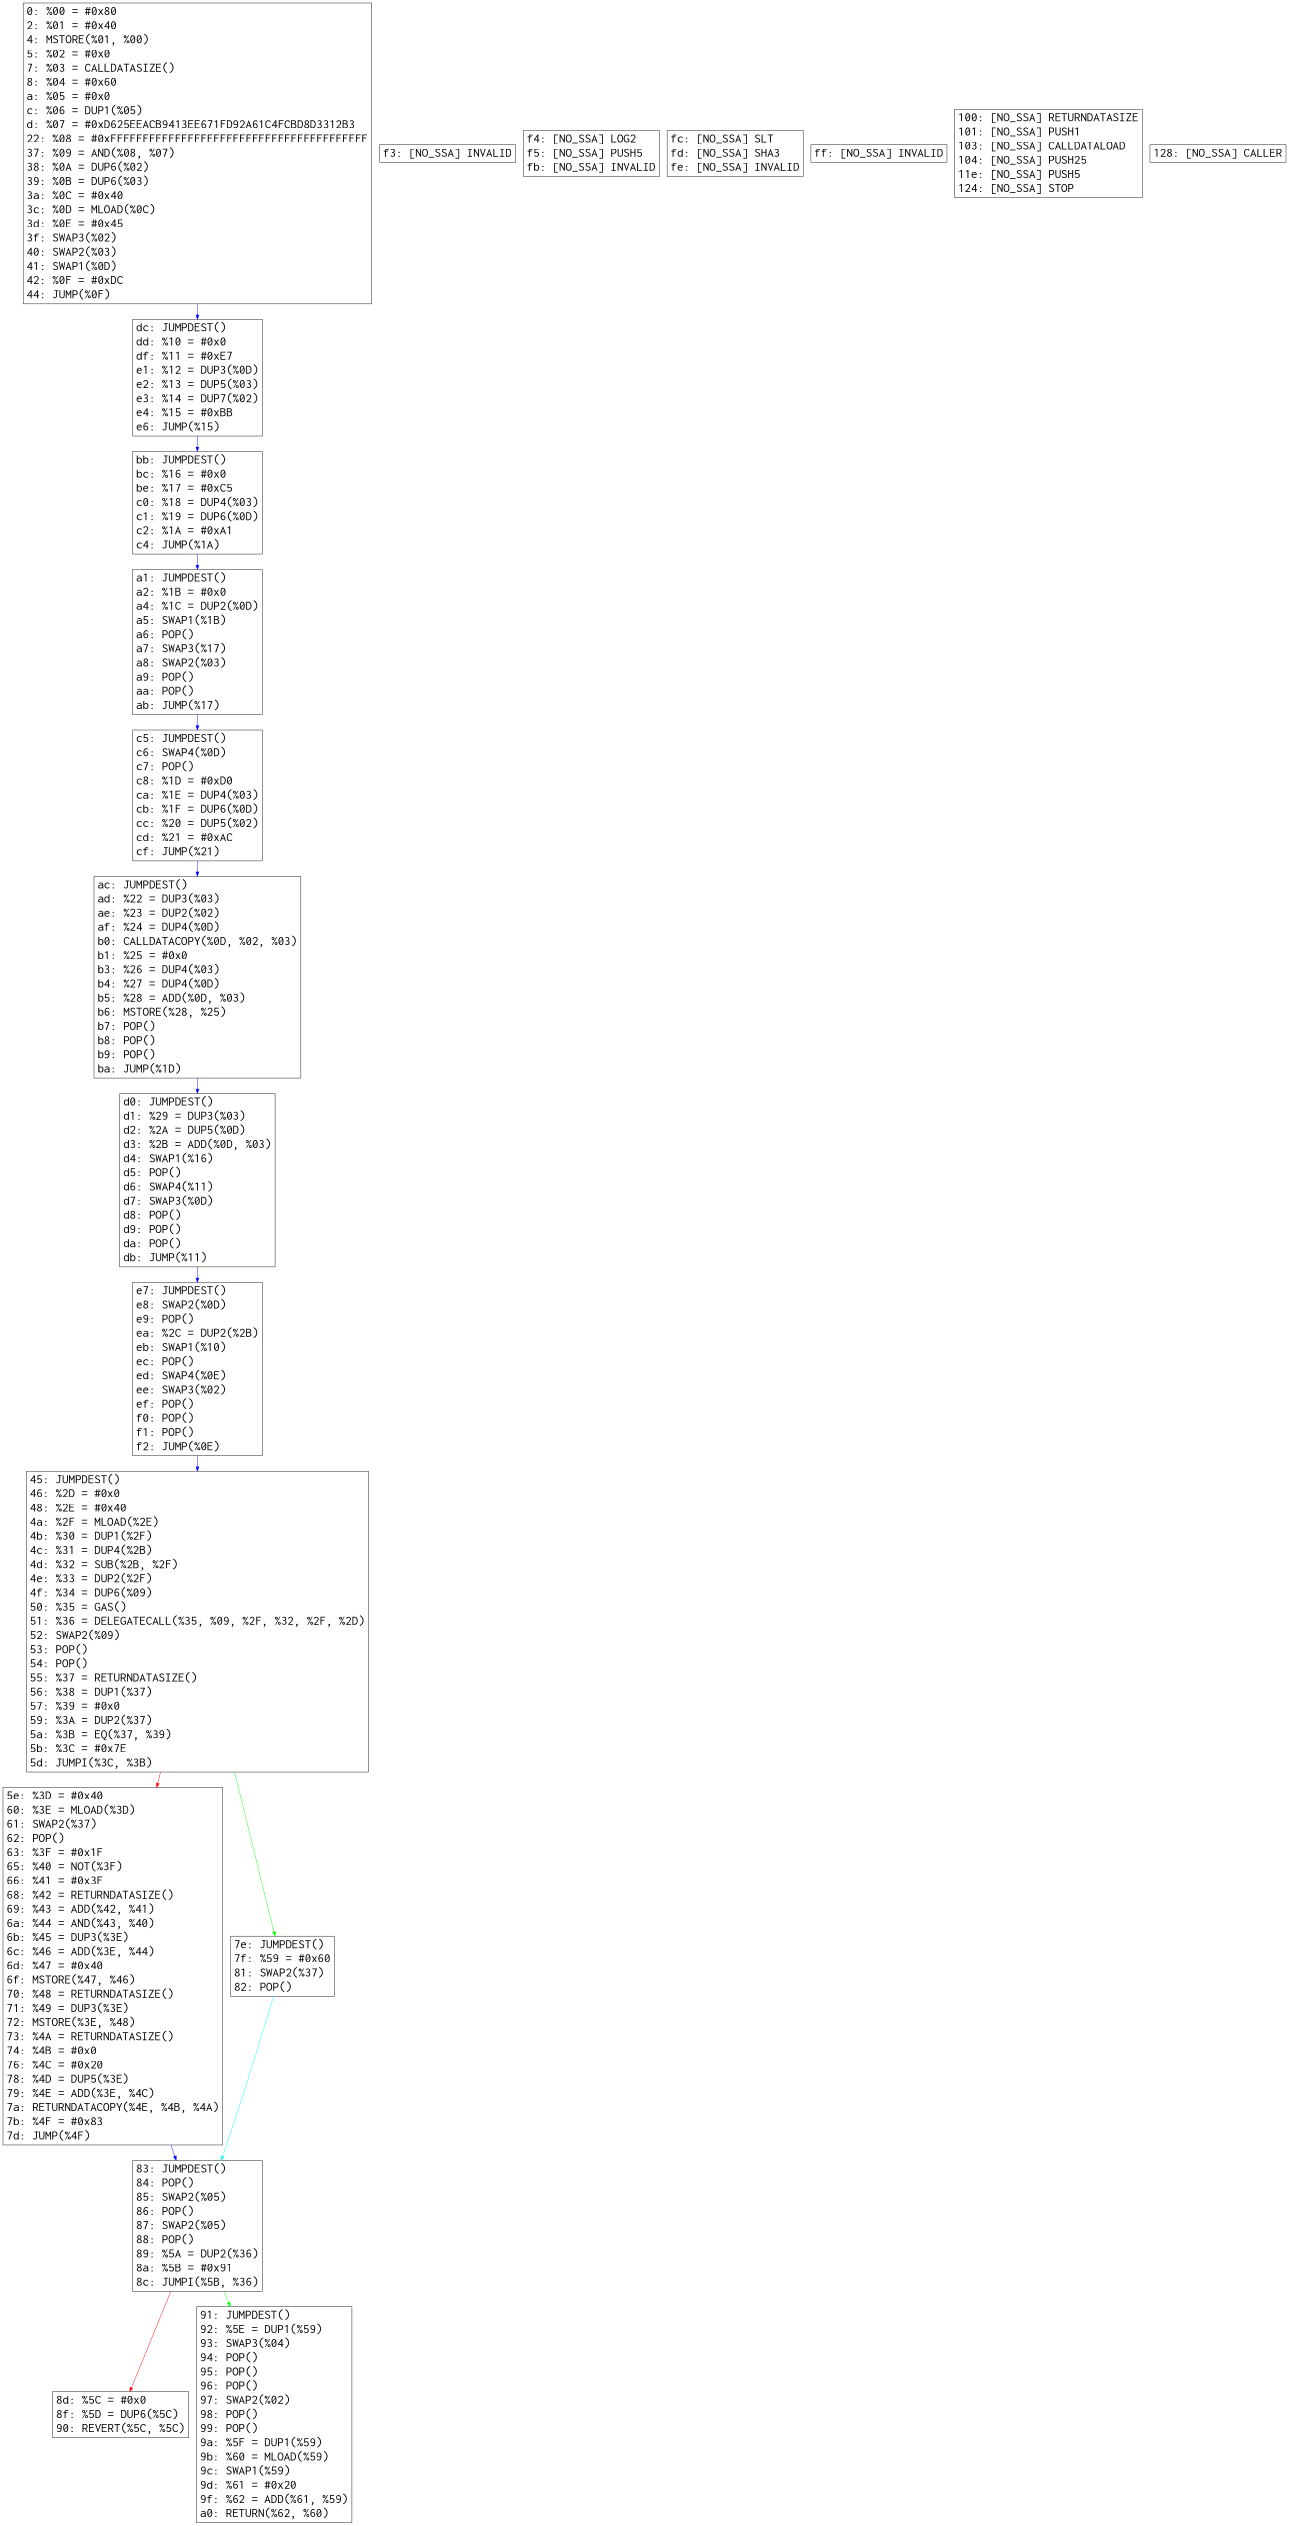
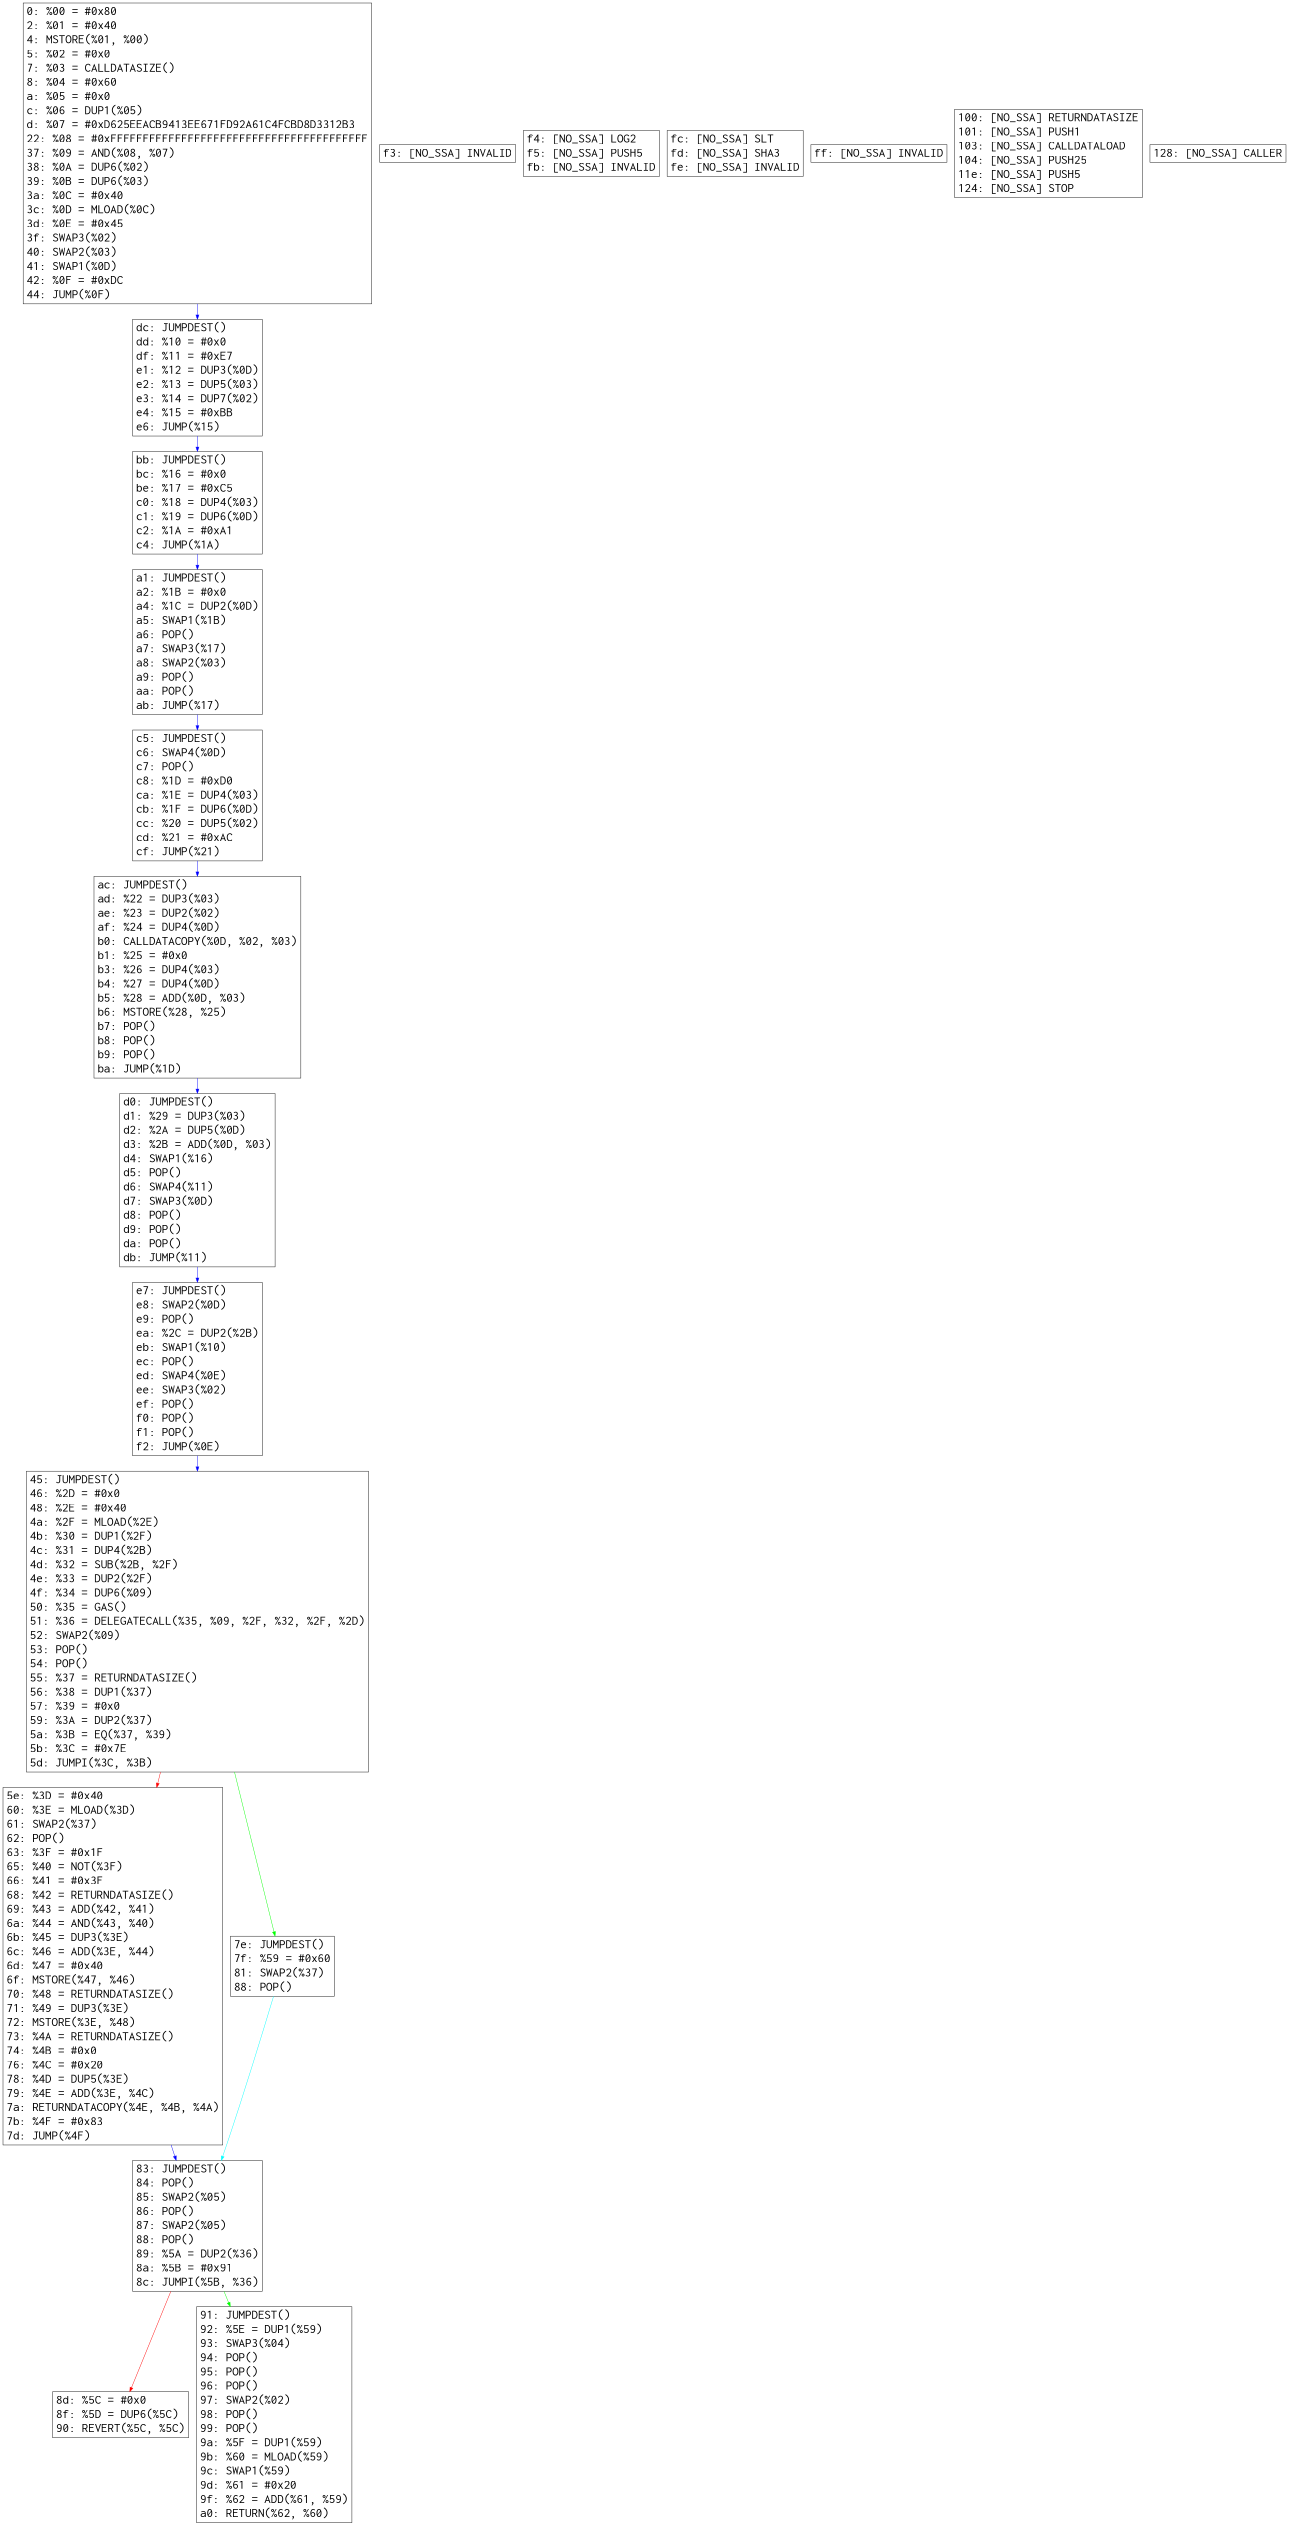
  digraph {
    node [fontname=Courier fontsize=30.0 rank=same shape=box]
    edge [color=blue]
    n1 [label="0: %00 = #0x80\l2: %01 = #0x40\l4: MSTORE(%01, %00)\l5: %02 = #0x0\l7: %03 = CALLDATASIZE()\l8: %04 = #0x60\la: %05 = #0x0\lc: %06 = DUP1(%05)\ld: %07 = #0xD625EEACB9413EE671FD92A61C4FCBD8D3312B3\l22: %08 = #0xFFFFFFFFFFFFFFFFFFFFFFFFFFFFFFFFFFFFFFFF\l37: %09 = AND(%08, %07)\l38: %0A = DUP6(%02)\l39: %0B = DUP6(%03)\l3a: %0C = #0x40\l3c: %0D = MLOAD(%0C)\l3d: %0E = #0x45\l3f: SWAP3(%02)\l40: SWAP2(%03)\l41: SWAP1(%0D)\l42: %0F = #0xDC\l44: JUMP(%0F)\l"]
    n2 [label="45: JUMPDEST()\l46: %2D = #0x0\l48: %2E = #0x40\l4a: %2F = MLOAD(%2E)\l4b: %30 = DUP1(%2F)\l4c: %31 = DUP4(%2B)\l4d: %32 = SUB(%2B, %2F)\l4e: %33 = DUP2(%2F)\l4f: %34 = DUP6(%09)\l50: %35 = GAS()\l51: %36 = DELEGATECALL(%35, %09, %2F, %32, %2F, %2D)\l52: SWAP2(%09)\l53: POP()\l54: POP()\l55: %37 = RETURNDATASIZE()\l56: %38 = DUP1(%37)\l57: %39 = #0x0\l59: %3A = DUP2(%37)\l5a: %3B = EQ(%37, %39)\l5b: %3C = #0x7E\l5d: JUMPI(%3C, %3B)\l"]
    n3 [label="5e: %3D = #0x40\l60: %3E = MLOAD(%3D)\l61: SWAP2(%37)\l62: POP()\l63: %3F = #0x1F\l65: %40 = NOT(%3F)\l66: %41 = #0x3F\l68: %42 = RETURNDATASIZE()\l69: %43 = ADD(%42, %41)\l6a: %44 = AND(%43, %40)\l6b: %45 = DUP3(%3E)\l6c: %46 = ADD(%3E, %44)\l6d: %47 = #0x40\l6f: MSTORE(%47, %46)\l70: %48 = RETURNDATASIZE()\l71: %49 = DUP3(%3E)\l72: MSTORE(%3E, %48)\l73: %4A = RETURNDATASIZE()\l74: %4B = #0x0\l76: %4C = #0x20\l78: %4D = DUP5(%3E)\l79: %4E = ADD(%3E, %4C)\l7a: RETURNDATACOPY(%4E, %4B, %4A)\l7b: %4F = #0x83\l7d: JUMP(%4F)\l"]
-   n4 [label="7e: JUMPDEST()\l7f: %59 = #0x60\l81: SWAP2(%37)\l82: POP()\l"]
+   n4 [label="7e: JUMPDEST()\l7f: %59 = #0x60\l81: SWAP2(%37)\l88: POP()\l"]
    n5 [label="83: JUMPDEST()\l84: POP()\l85: SWAP2(%05)\l86: POP()\l87: SWAP2(%05)\l88: POP()\l89: %5A = DUP2(%36)\l8a: %5B = #0x91\l8c: JUMPI(%5B, %36)\l"]
    n6 [label="8d: %5C = #0x0\l8f: %5D = DUP6(%5C)\l90: REVERT(%5C, %5C)\l"]
    n7 [label="91: JUMPDEST()\l92: %5E = DUP1(%59)\l93: SWAP3(%04)\l94: POP()\l95: POP()\l96: POP()\l97: SWAP2(%02)\l98: POP()\l99: POP()\l9a: %5F = DUP1(%59)\l9b: %60 = MLOAD(%59)\l9c: SWAP1(%59)\l9d: %61 = #0x20\l9f: %62 = ADD(%61, %59)\la0: RETURN(%62, %60)\l"]
    n8 [label="a1: JUMPDEST()\la2: %1B = #0x0\la4: %1C = DUP2(%0D)\la5: SWAP1(%1B)\la6: POP()\la7: SWAP3(%17)\la8: SWAP2(%03)\la9: POP()\laa: POP()\lab: JUMP(%17)\l"]
    n9 [label="ac: JUMPDEST()\lad: %22 = DUP3(%03)\lae: %23 = DUP2(%02)\laf: %24 = DUP4(%0D)\lb0: CALLDATACOPY(%0D, %02, %03)\lb1: %25 = #0x0\lb3: %26 = DUP4(%03)\lb4: %27 = DUP4(%0D)\lb5: %28 = ADD(%0D, %03)\lb6: MSTORE(%28, %25)\lb7: POP()\lb8: POP()\lb9: POP()\lba: JUMP(%1D)\l"]
    n10 [label="bb: JUMPDEST()\lbc: %16 = #0x0\lbe: %17 = #0xC5\lc0: %18 = DUP4(%03)\lc1: %19 = DUP6(%0D)\lc2: %1A = #0xA1\lc4: JUMP(%1A)\l"]
    n11 [label="c5: JUMPDEST()\lc6: SWAP4(%0D)\lc7: POP()\lc8: %1D = #0xD0\lca: %1E = DUP4(%03)\lcb: %1F = DUP6(%0D)\lcc: %20 = DUP5(%02)\lcd: %21 = #0xAC\lcf: JUMP(%21)\l"]
    n12 [label="d0: JUMPDEST()\ld1: %29 = DUP3(%03)\ld2: %2A = DUP5(%0D)\ld3: %2B = ADD(%0D, %03)\ld4: SWAP1(%16)\ld5: POP()\ld6: SWAP4(%11)\ld7: SWAP3(%0D)\ld8: POP()\ld9: POP()\lda: POP()\ldb: JUMP(%11)\l"]
    n13 [label="dc: JUMPDEST()\ldd: %10 = #0x0\ldf: %11 = #0xE7\le1: %12 = DUP3(%0D)\le2: %13 = DUP5(%03)\le3: %14 = DUP7(%02)\le4: %15 = #0xBB\le6: JUMP(%15)\l"]
    n14 [label="e7: JUMPDEST()\le8: SWAP2(%0D)\le9: POP()\lea: %2C = DUP2(%2B)\leb: SWAP1(%10)\lec: POP()\led: SWAP4(%0E)\lee: SWAP3(%02)\lef: POP()\lf0: POP()\lf1: POP()\lf2: JUMP(%0E)\l"]
    n15 [label="f3: [NO_SSA] INVALID\l"]
    n16 [label="f4: [NO_SSA] LOG2\lf5: [NO_SSA] PUSH5\lfb: [NO_SSA] INVALID\l"]
    n17 [label="fc: [NO_SSA] SLT\lfd: [NO_SSA] SHA3\lfe: [NO_SSA] INVALID\l"]
    n18 [label="ff: [NO_SSA] INVALID\l"]
    n19 [label="100: [NO_SSA] RETURNDATASIZE\l101: [NO_SSA] PUSH1\l103: [NO_SSA] CALLDATALOAD\l104: [NO_SSA] PUSH25\l11e: [NO_SSA] PUSH5\l124: [NO_SSA] STOP\l"]
    n20 [label="128: [NO_SSA] CALLER\l"]
    subgraph sub_1 {
      n1
      n2
      n3
      n4
      n5
      n6
      n7
      n8
      n9
      n10
      n11
      n12
      n13
      n14
      n15
      n16
      n17
      n18
      n19
      n20
    }
    n1 -> n13
    n2 -> n3 [color=red]
    n2 -> n4 [color=green]
    n3 -> n5
    n4 -> n5 [color=cyan]
    n5 -> n6 [color=red]
    n5 -> n7 [color=green]
    n8 -> n11
    n9 -> n12
    n10 -> n8
    n11 -> n9
    n12 -> n14
    n13 -> n10
    n14 -> n2
  }
